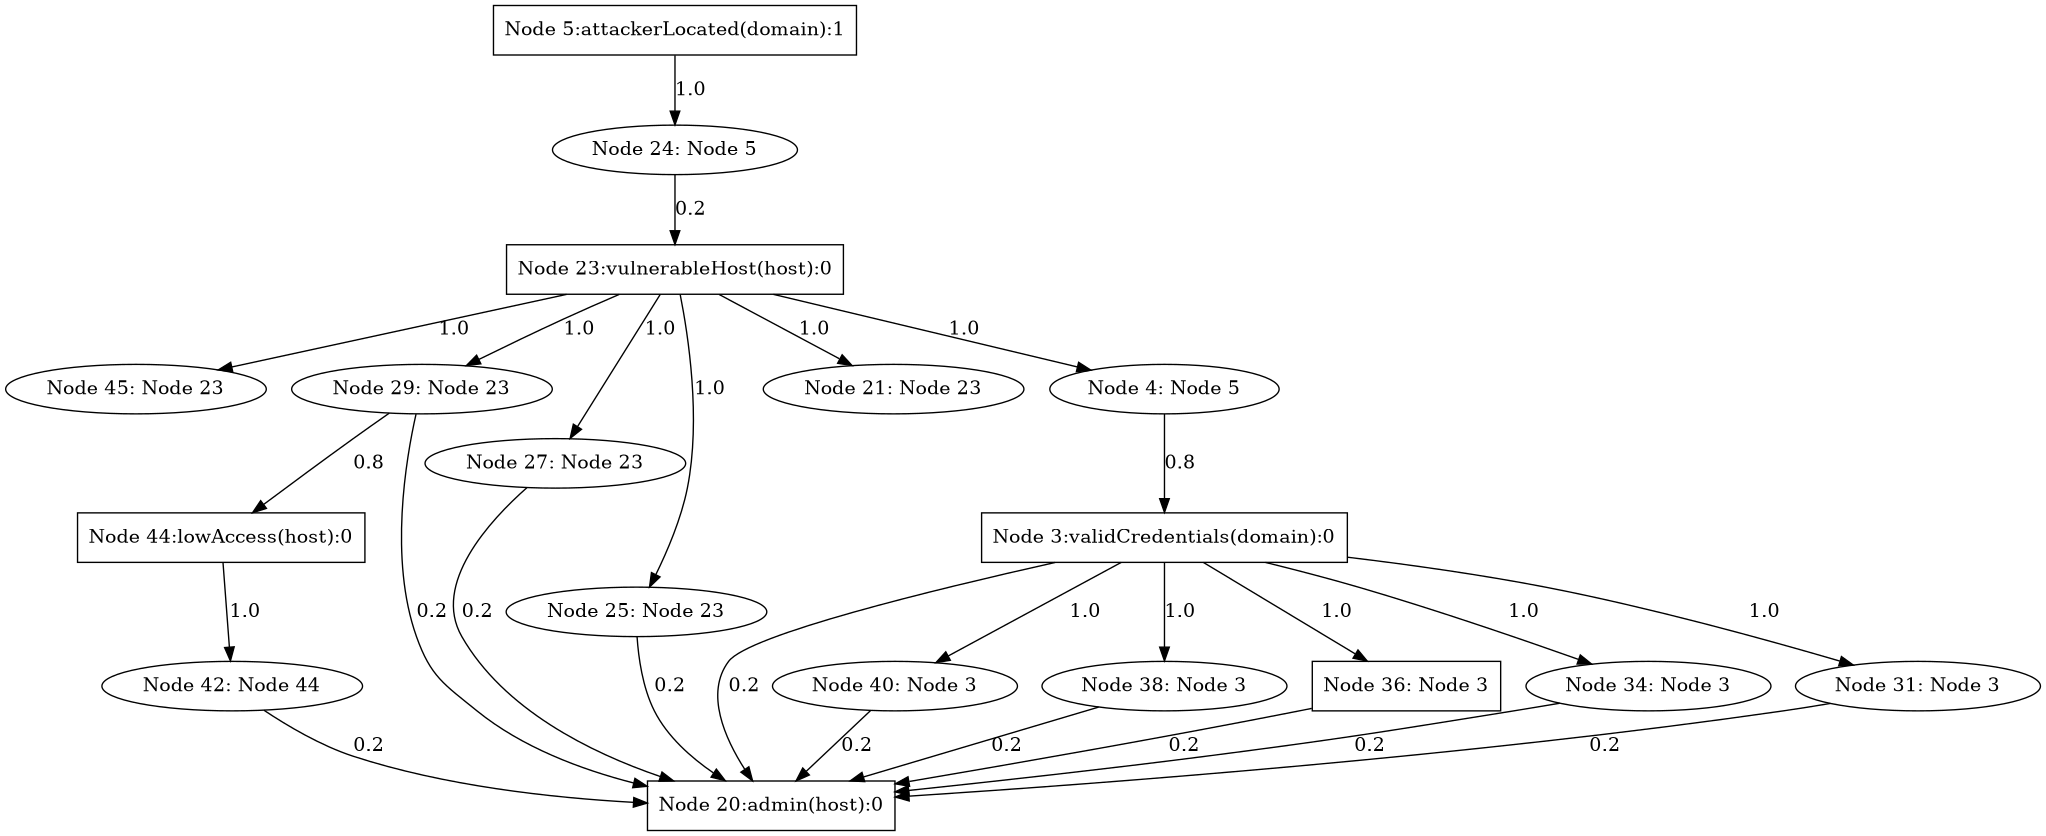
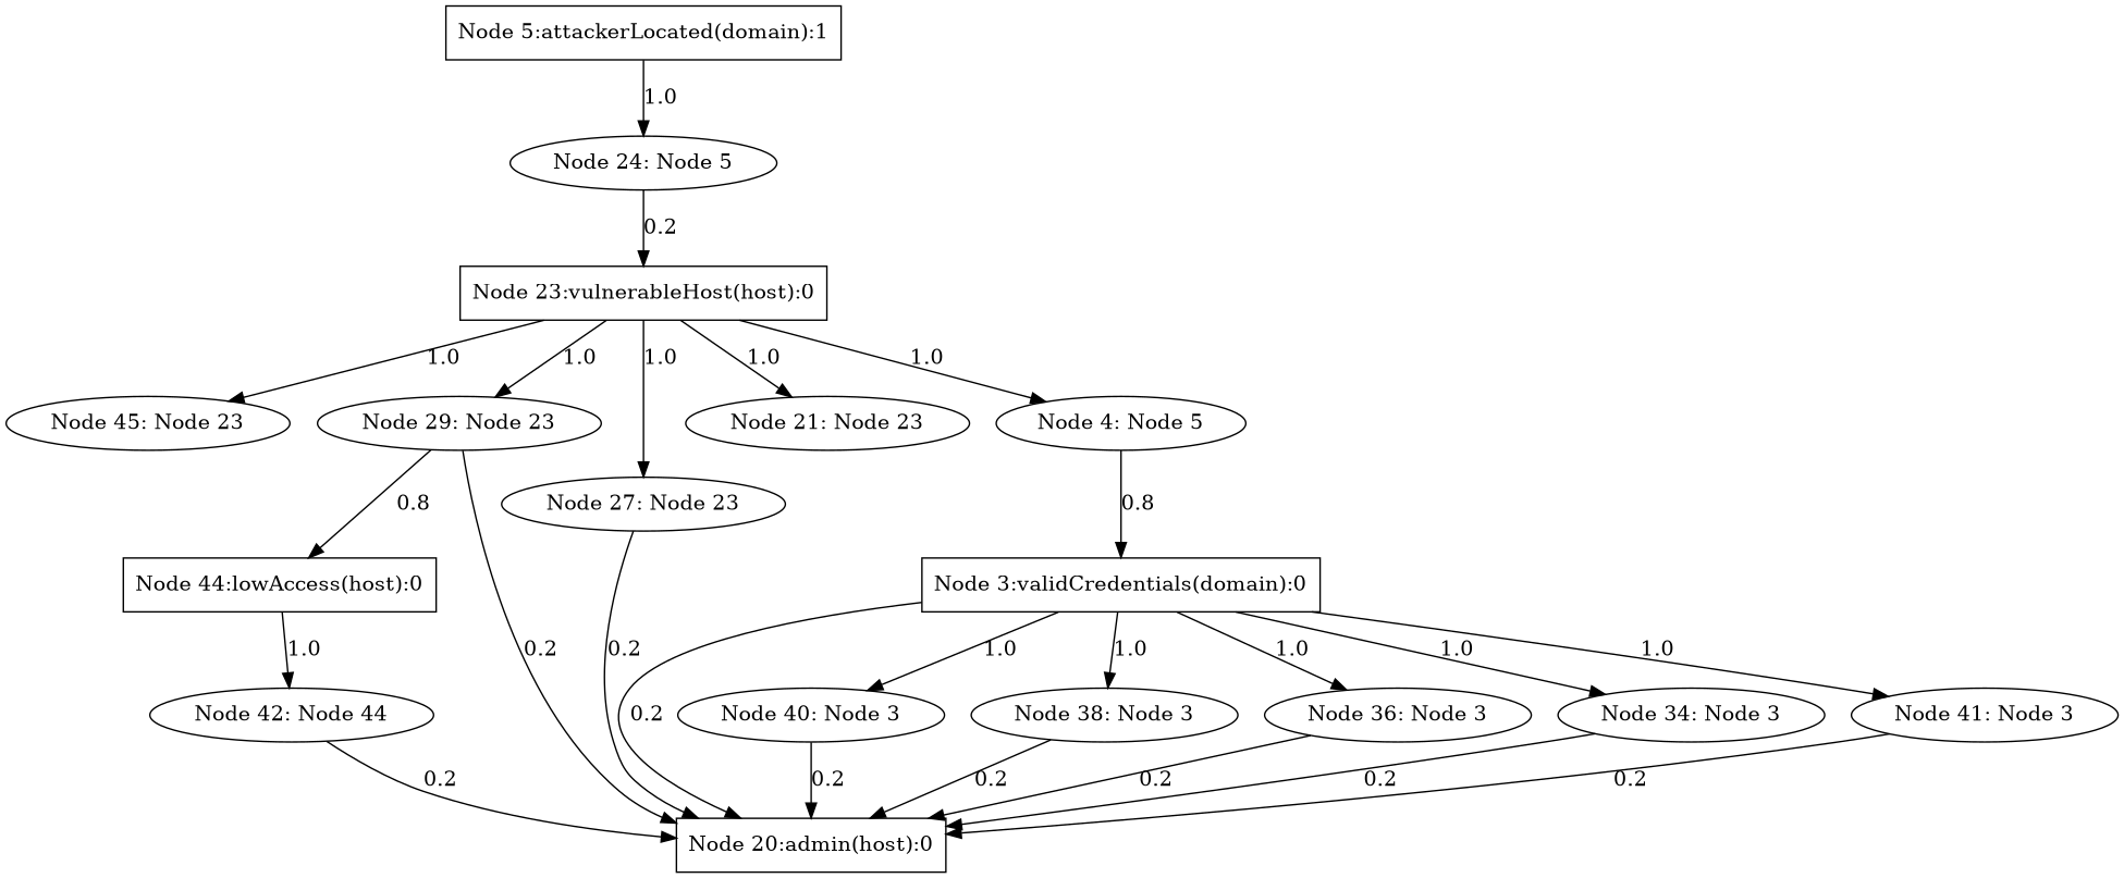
  strict digraph {
    node [nodeType=AND probArray=1.0 shape=ellipse]
    edge [color=black]
    n1 [label="Node 45: Node 23"]
    n2 [label="Node 44:lowAccess(host):0" nodeType=OR probArray=0.8 shape=box]
    n3 [label="Node 42: Node 44"]
    n4 [label="Node 20:admin(host):0" nodeType=OR probArray="0.2 0.2 0.2 0.2 0.2 0.2 0.2 0.2 0.2 0.2" shape=box]
    n5 [label="Node 40: Node 3"]
    n6 [label="Node 38: Node 3"]
-   n7 [label="Node 36: Node 3" shape=box]
+   n7 [label="Node 36: Node 3"]
    n8 [label="Node 34: Node 3"]
-   n9 [label="Node 31: Node 3"]
+   n9 [label="Node 41: Node 3"]
    n10 [label="Node 29: Node 23"]
    n11 [label="Node 27: Node 23"]
-   n12 [label="Node 25: Node 23"]
    n13 [label="Node 24: Node 5"]
    n14 [label="Node 23:vulnerableHost(host):0" nodeType=OR probArray=0.2 shape=box]
    n15 [label="Node 21: Node 23"]
    n16 [label="Node 4: Node 5"]
    n17 [label="Node 5:attackerLocated(domain):1" shape=box]
    n18 [label="Node 3:validCredentials(domain):0" nodeType=OR probArray=0.8 shape=box]
    n2 -> n3 [label=1.0]
    n3 -> n4 [label=0.2]
    n5 -> n4 [label=0.2]
    n6 -> n4 [label=0.2]
    n7 -> n4 [label=0.2]
    n8 -> n4 [label=0.2]
    n9 -> n4 [label=0.2]
    n10 -> n2 [label=0.8]
    n10 -> n4 [label=0.2]
    n11 -> n4 [label=0.2]
-   n12 -> n4 [label=0.2]
    n13 -> n14 [label=0.2]
    n14 -> n1 [label=1.0]
    n14 -> n10 [label=1.0]
    n14 -> n11 [label=1.0]
-   n14 -> n12 [label=1.0]
    n14 -> n15 [label=1.0]
    n14 -> n16 [label=1.0]
    n16 -> n18 [label=0.8]
    n17 -> n13 [label=1.0]
    n18 -> n4 [label=0.2]
    n18 -> n5 [label=1.0]
    n18 -> n6 [label=1.0]
    n18 -> n7 [label=1.0]
    n18 -> n8 [label=1.0]
    n18 -> n9 [label=1.0]
  }
